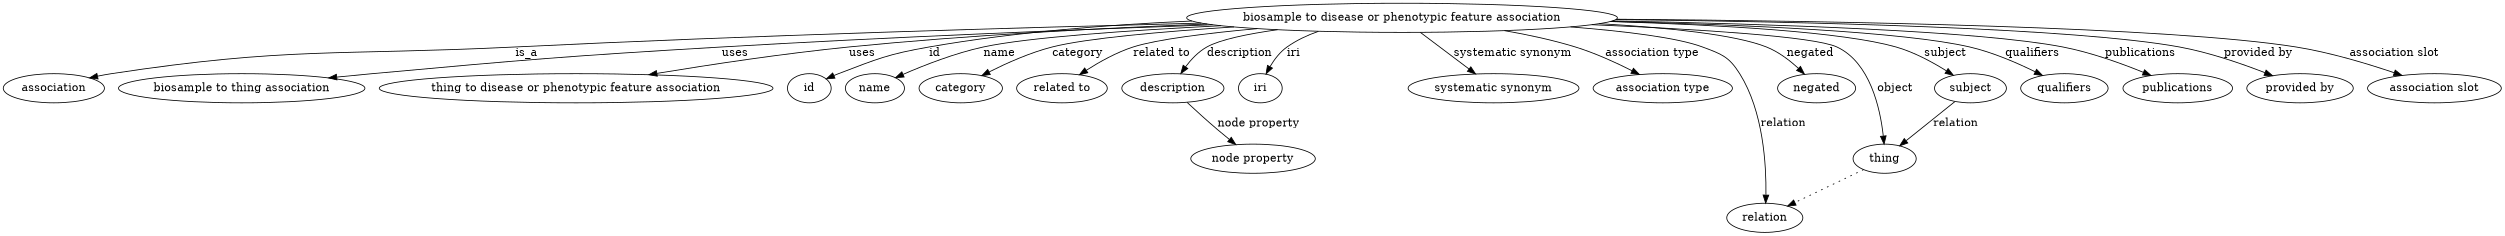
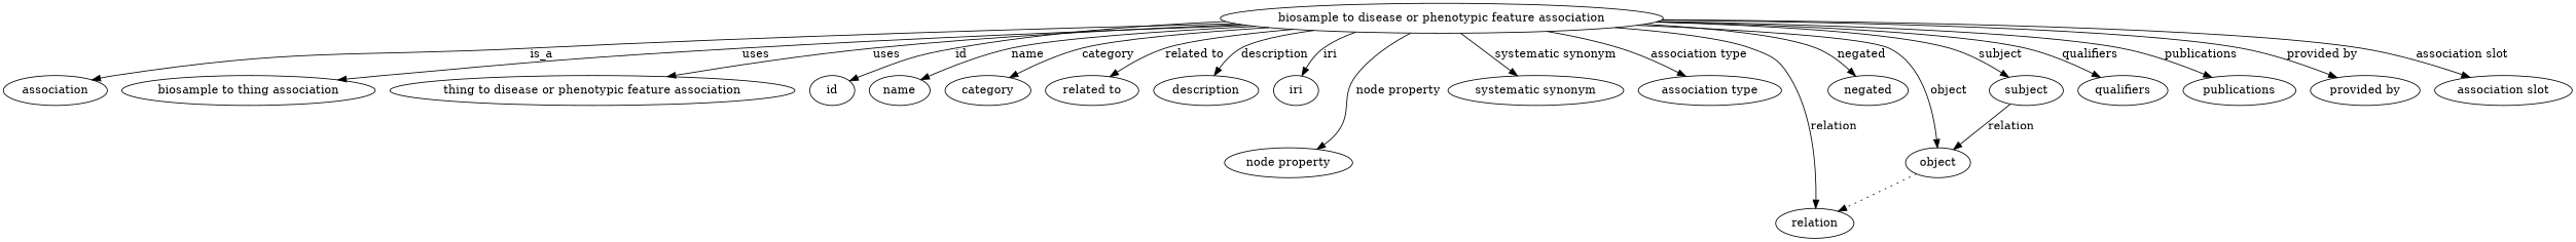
  digraph {
    node [color=black]
    edge [color=black style=solid]
    n1 [height=0.5 label="biosample to disease or phenotypic feature association" width=5.6288 color=""]
    association [height=0.5 width=1.3723 color=""]
    "biosample to thing association" [height=0.5 width=3.2623 color=""]
    "thing to disease or phenotypic feature association" [height=0.5 width=5.1241 color=""]
    id [height=0.5 width=0.75]
    name [height=0.5 width=0.75]
    category [height=0.5 width=0.75]
    "related to" [height=0.5 width=0.75]
    "node property" [height=0.5 width=0.75]
    iri [height=0.5 width=0.75]
    description [height=0.5 width=0.75]
    "systematic synonym" [height=0.5 width=0.75]
    "association type" [height=0.5 width=0.75]
    subject [height=0.5 width=0.75]
    negated [height=0.5 width=0.75]
    relation [height=0.5 width=0.75]
-   object [height=0.5 width=0.75 label=thing]
+   object [height=0.5 width=0.75]
    qualifiers [height=0.5 width=0.75]
    publications [height=0.5 width=0.75]
    "provided by" [height=0.5 width=0.75]
    "association slot" [height=0.5 width=0.75]
    n1 -> association [label=is_a color="" style=""]
    n1 -> "biosample to thing association" [label=uses color="" style=""]
    n1 -> "thing to disease or phenotypic feature association" [label=uses color="" style=""]
    n1 -> id [label=id]
    n1 -> name [label=name]
    n1 -> category [label=category]
    n1 -> "related to" [label="related to"]
-   description -> "node property" [label="node property"]
+   n1 -> "node property" [label="node property"]
    n1 -> iri [label=iri]
    n1 -> description [label=description]
    n1 -> "systematic synonym" [label="systematic synonym"]
    n1 -> "association type" [label="association type"]
    n1 -> subject [label=subject]
    n1 -> negated [label=negated]
    n1 -> relation [label=relation]
    n1 -> object [label=object]
    n1 -> qualifiers [label=qualifiers]
    n1 -> publications [label=publications]
    n1 -> "provided by" [label="provided by"]
    n1 -> "association slot" [label="association slot"]
    subject -> object [label=relation color="" style=""]
    object -> relation [style=dotted color=""]
  }
